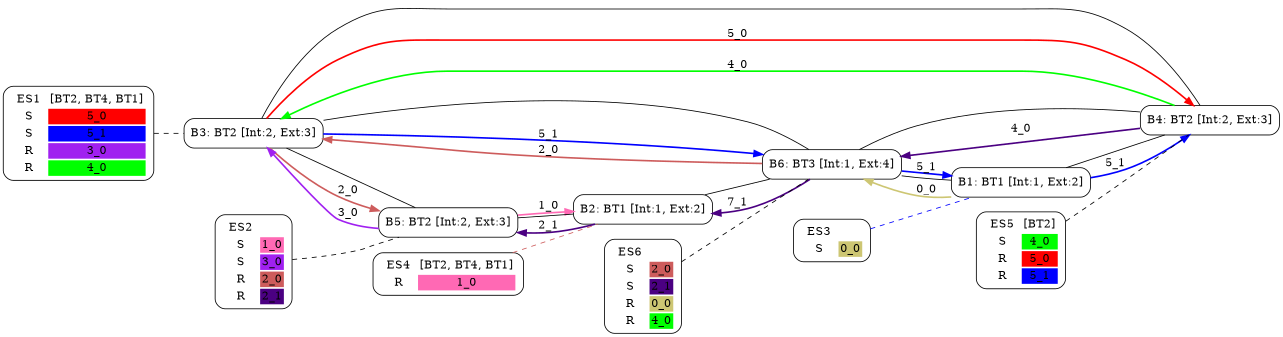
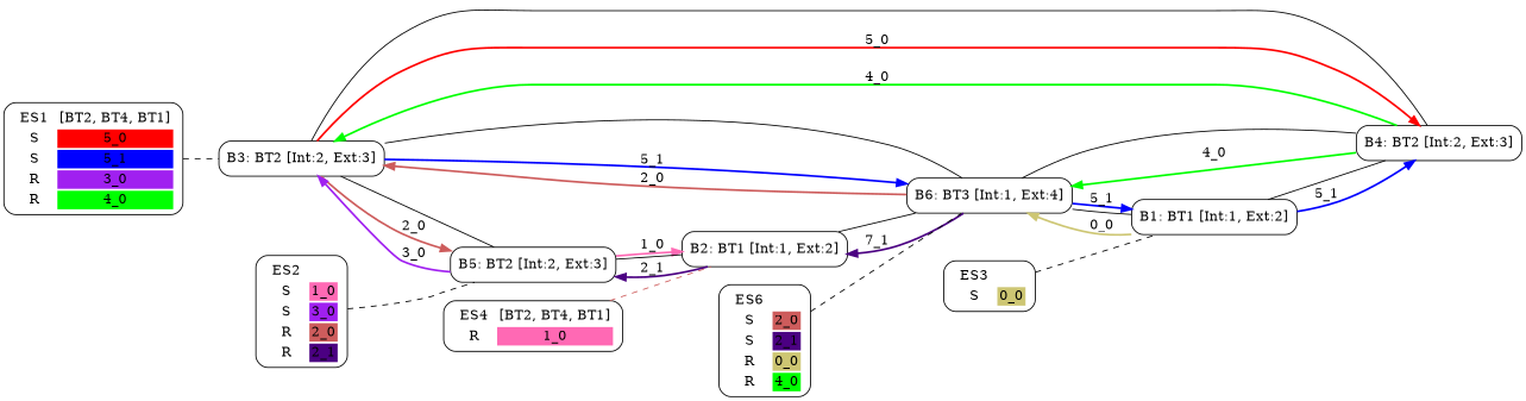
  digraph {
    rankdir=LR
    node [shape=box style=rounded]
    edge [arrowhead=none style=bold]
    n1 [label=<<TABLE  BORDER="0"><TR> <TD ALIGN="CENTER" BORDER="0"> ES1 </TD> <TD>[BT2, BT4, BT1]</TD> </TR><TR><TD>S</TD><TD BGCOLOR="red">5_0</TD></TR> <TR><TD>S</TD><TD BGCOLOR="blue">5_1</TD></TR> <TR><TD>R</TD><TD BGCOLOR="purple">3_0</TD></TR> <TR><TD>R</TD><TD BGCOLOR="green">4_0</TD></TR> </TABLE>>]
    n2 [label="B3: BT2 [Int:2, Ext:3]"]
    n3 [label="B5: BT2 [Int:2, Ext:3]"]
    n4 [label="B4: BT2 [Int:2, Ext:3]"]
    n5 [label="B6: BT3 [Int:1, Ext:4]"]
    n6 [label=<<TABLE  BORDER="0"><TR> <TD ALIGN="CENTER" BORDER="0"> ES2 </TD>  </TR><TR><TD>S</TD><TD BGCOLOR="hotpink">1_0</TD></TR> <TR><TD>S</TD><TD BGCOLOR="purple">3_0</TD></TR> <TR><TD>R</TD><TD BGCOLOR="indianred">2_0</TD></TR> <TR><TD>R</TD><TD BGCOLOR="indigo">2_1</TD></TR> </TABLE>>]
    n7 [label="B2: BT1 [Int:1, Ext:2]"]
    n8 [label=<<TABLE  BORDER="0"><TR> <TD ALIGN="CENTER" BORDER="0"> ES3 </TD>  </TR><TR><TD>S</TD><TD BGCOLOR="khaki3">0_0</TD></TR> </TABLE>>]
    n9 [label="B1: BT1 [Int:1, Ext:2]"]
    n10 [label=<<TABLE  BORDER="0"><TR> <TD ALIGN="CENTER" BORDER="0"> ES4 </TD> <TD>[BT2, BT4, BT1]</TD> </TR><TR><TD>R</TD><TD BGCOLOR="hotpink">1_0</TD></TR> </TABLE>>]
-   n11 [label=<<TABLE  BORDER="0"><TR> <TD ALIGN="CENTER" BORDER="0"> ES5 </TD> <TD>[BT2]</TD> </TR><TR><TD>S</TD><TD BGCOLOR="green">4_0</TD></TR> <TR><TD>R</TD><TD BGCOLOR="red">5_0</TD></TR> <TR><TD>R</TD><TD BGCOLOR="blue">5_1</TD></TR> </TABLE>>]
    n12 [label=<<TABLE  BORDER="0"><TR> <TD ALIGN="CENTER" BORDER="0"> ES6 </TD>  </TR><TR><TD>S</TD><TD BGCOLOR="indianred">2_0</TD></TR> <TR><TD>S</TD><TD BGCOLOR="indigo">2_1</TD></TR> <TR><TD>R</TD><TD BGCOLOR="khaki3">0_0</TD></TR> <TR><TD>R</TD><TD BGCOLOR="green">4_0</TD></TR> </TABLE>>]
    n1 -> n2 [style=dashed]
    n2 -> n3 [style=""]
    n2 -> n3 [color=indianred label="2_0" arrowhead=""]
    n2 -> n4 [style=""]
    n2 -> n4 [color=red label="5_0" arrowhead=""]
    n2 -> n5 [style=""]
    n2 -> n5 [color=blue label="5_1" arrowhead=""]
    n3 -> n2 [color=purple label="3_0" arrowhead=""]
    n3 -> n7 [color=hotpink label="1_0" arrowhead=""]
    n4 -> n2 [color=green label="4_0" arrowhead=""]
    n4 -> n5 [style=""]
-   n4 -> n5 [color=indigo label="4_0" arrowhead=""]
+   n4 -> n5 [color=green label="4_0" arrowhead=""]
    n5 -> n2 [color=indianred label="2_0" arrowhead=""]
    n5 -> n7 [color=indigo label="7_1" arrowhead=""]
    n5 -> n9 [color=blue label="5_1" arrowhead=""]
    n6 -> n3 [style=dashed]
    n7 -> n3 [style=""]
    n7 -> n3 [color=indigo label="2_1" arrowhead=""]
    n7 -> n5 [style=""]
-   n8 -> n9 [style=dashed color=blue]
+   n8 -> n9 [style=dashed]
    n9 -> n4 [style=""]
    n9 -> n4 [color=blue label="5_1" arrowhead=""]
    n9 -> n5 [style=""]
    n9 -> n5 [color=khaki3 label="0_0" arrowhead=""]
    n10 -> n7 [color=indianred style=dashed]
-   n11 -> n4 [style=dashed]
    n12 -> n5 [style=dashed]
  }
